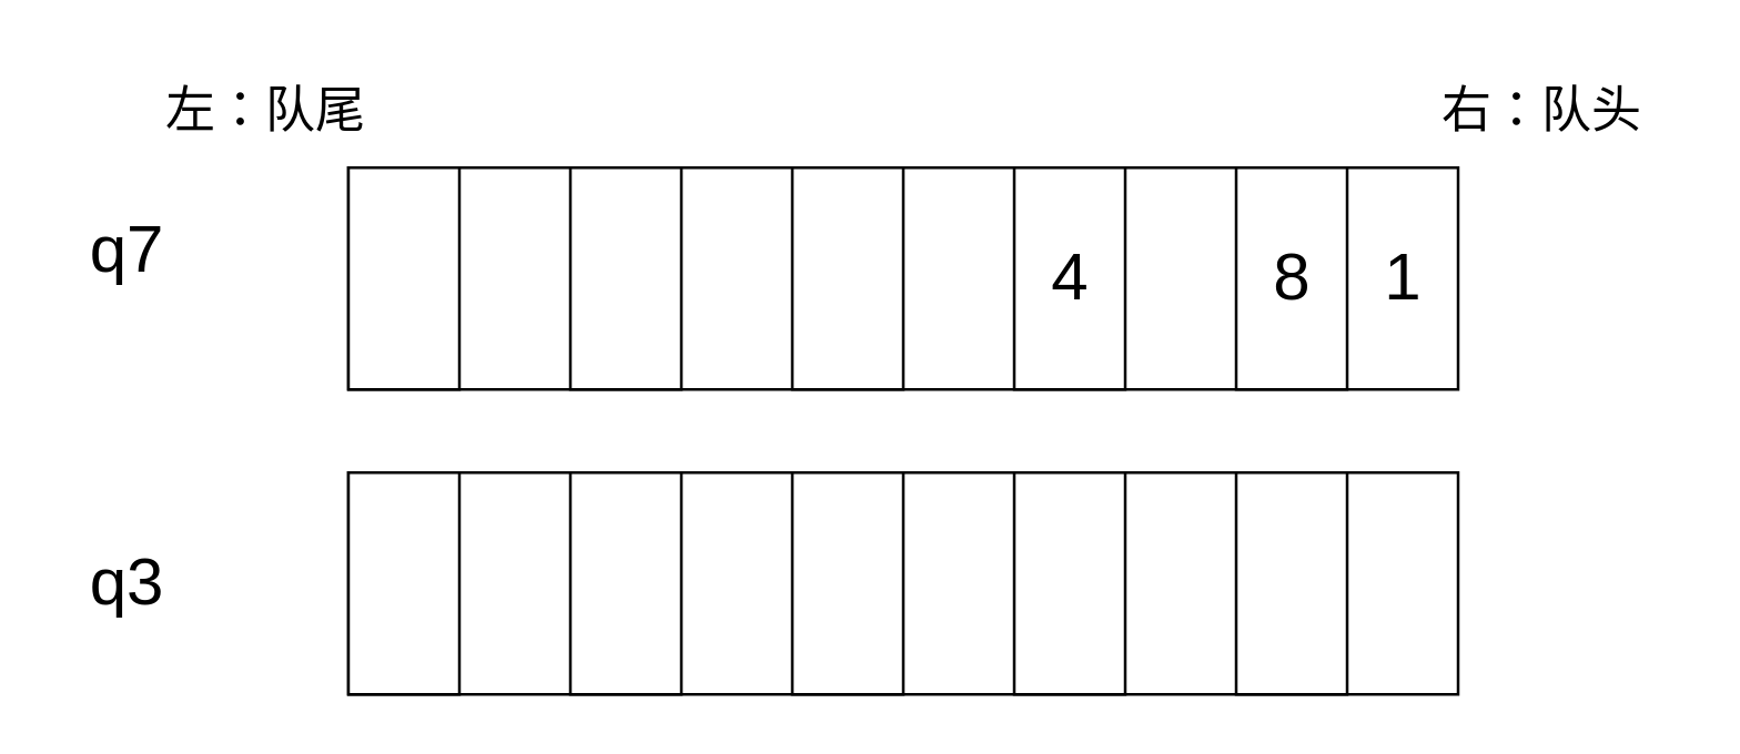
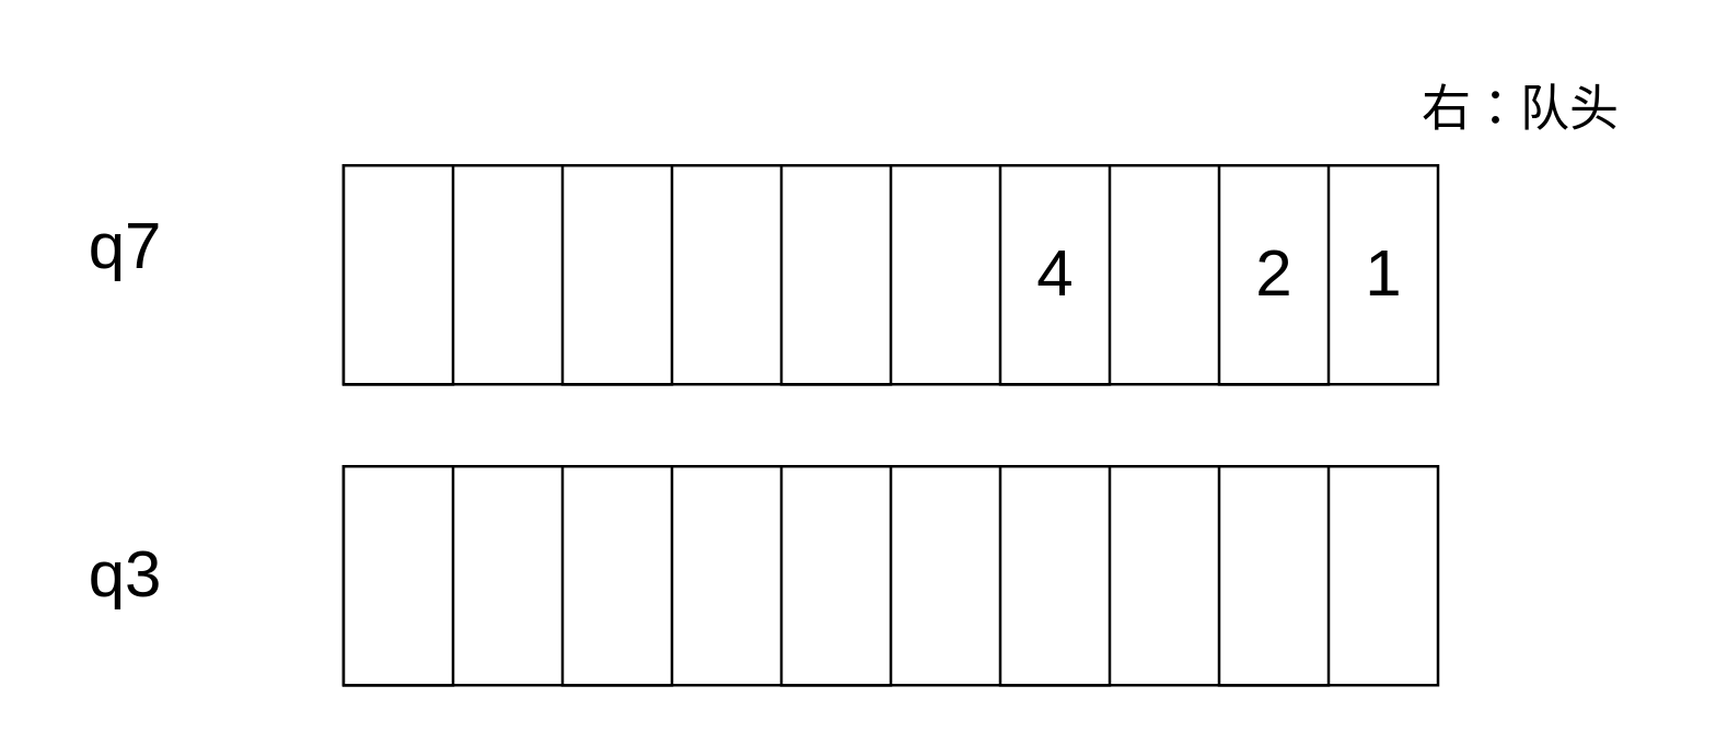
  <mxCell id="0" />
  <mxCell id="1" parent="0" />
  <mxCell id="2" value="" style="rounded=0;whiteSpace=wrap;html=1;" vertex="1" parent="1"><mxGeometry x="125" y="60" width="400" height="80" as="geometry" /></mxCell>
  <mxCell id="3" value="" style="rounded=0;whiteSpace=wrap;html=1;" vertex="1" parent="1"><mxGeometry x="125" y="60" width="40" height="80" as="geometry" /></mxCell>
  <mxCell id="4" value="" style="rounded=0;whiteSpace=wrap;html=1;" vertex="1" parent="1"><mxGeometry x="205" y="60" width="40" height="80" as="geometry" /></mxCell>
  <mxCell id="5" value="" style="rounded=0;whiteSpace=wrap;html=1;" vertex="1" parent="1"><mxGeometry x="285" y="60" width="40" height="80" as="geometry" /></mxCell>
  <mxCell id="6" value="" style="rounded=0;whiteSpace=wrap;html=1;" vertex="1" parent="1"><mxGeometry x="365" y="60" width="40" height="80" as="geometry" /></mxCell>
  <mxCell id="7" value="" style="rounded=0;whiteSpace=wrap;html=1;" vertex="1" parent="1"><mxGeometry x="445" y="60" width="40" height="80" as="geometry" /></mxCell>
  <mxCell id="8" value="" style="rounded=0;whiteSpace=wrap;html=1;" vertex="1" parent="1"><mxGeometry x="125" y="170" width="400" height="80" as="geometry" /></mxCell>
  <mxCell id="9" value="" style="rounded=0;whiteSpace=wrap;html=1;" vertex="1" parent="1"><mxGeometry x="125" y="170" width="40" height="80" as="geometry" /></mxCell>
  <mxCell id="10" value="" style="rounded=0;whiteSpace=wrap;html=1;" vertex="1" parent="1"><mxGeometry x="205" y="170" width="40" height="80" as="geometry" /></mxCell>
  <mxCell id="11" value="" style="rounded=0;whiteSpace=wrap;html=1;" vertex="1" parent="1"><mxGeometry x="285" y="170" width="40" height="80" as="geometry" /></mxCell>
  <mxCell id="12" value="" style="rounded=0;whiteSpace=wrap;html=1;" vertex="1" parent="1"><mxGeometry x="365" y="170" width="40" height="80" as="geometry" /></mxCell>
  <mxCell id="13" value="" style="rounded=0;whiteSpace=wrap;html=1;" vertex="1" parent="1"><mxGeometry x="445" y="170" width="40" height="80" as="geometry" /></mxCell>
  <mxCell id="14" value="&lt;font style=&quot;font-size: 24px;&quot;&gt;q7&lt;/font&gt;" style="text;html=1;align=center;verticalAlign=middle;resizable=0;points=[];autosize=1;strokeColor=none;fillColor=none;" vertex="1" parent="1"><mxGeometry x="20" y="70" width="50" height="40" as="geometry" /></mxCell>
  <mxCell id="15" value="&lt;font style=&quot;font-size: 24px;&quot;&gt;q3&lt;/font&gt;" style="text;html=1;align=center;verticalAlign=middle;resizable=0;points=[];autosize=1;strokeColor=none;fillColor=none;" vertex="1" parent="1"><mxGeometry x="20" y="190" width="50" height="40" as="geometry" /></mxCell>
  <mxCell id="16" value="&lt;font style=&quot;font-size: 24px;&quot;&gt;1&lt;/font&gt;" style="text;html=1;align=center;verticalAlign=middle;resizable=0;points=[];autosize=1;strokeColor=none;fillColor=none;" vertex="1" parent="1"><mxGeometry x="485" y="80" width="40" height="40" as="geometry" /></mxCell>
  <mxCell id="17" value="&lt;font style=&quot;font-size: 18px;&quot;&gt;右：队头&lt;/font&gt;" style="text;html=1;align=center;verticalAlign=middle;resizable=0;points=[];autosize=1;strokeColor=none;fillColor=none;" vertex="1" parent="1"><mxGeometry x="505" y="20" width="100" height="40" as="geometry" /></mxCell>
- <mxCell id="18" value="&lt;font style=&quot;font-size: 18px;&quot;&gt;左：队尾&lt;/font&gt;" style="text;html=1;align=center;verticalAlign=middle;resizable=0;points=[];autosize=1;strokeColor=none;fillColor=none;" vertex="1" parent="1"><mxGeometry x="45" y="20" width="100" height="40" as="geometry" /></mxCell>
- <mxCell id="19" value="&lt;font style=&quot;font-size: 24px;&quot;&gt;8&lt;/font&gt;" style="text;html=1;align=center;verticalAlign=middle;resizable=0;points=[];autosize=1;strokeColor=none;fillColor=none;" vertex="1" parent="1"><mxGeometry x="445" y="80" width="40" height="40" as="geometry" /></mxCell>
+ <mxCell id="19" value="&lt;font style=&quot;font-size: 24px;&quot;&gt;2&lt;/font&gt;" style="text;html=1;align=center;verticalAlign=middle;resizable=0;points=[];autosize=1;strokeColor=none;fillColor=none;" vertex="1" parent="1"><mxGeometry x="445" y="80" width="40" height="40" as="geometry" /></mxCell>
  <mxCell id="20" value="&lt;font style=&quot;font-size: 24px;&quot;&gt;4&lt;/font&gt;" style="text;html=1;align=center;verticalAlign=middle;resizable=0;points=[];autosize=1;strokeColor=none;fillColor=none;" vertex="1" parent="1"><mxGeometry x="365" y="80" width="40" height="40" as="geometry" /></mxCell>
